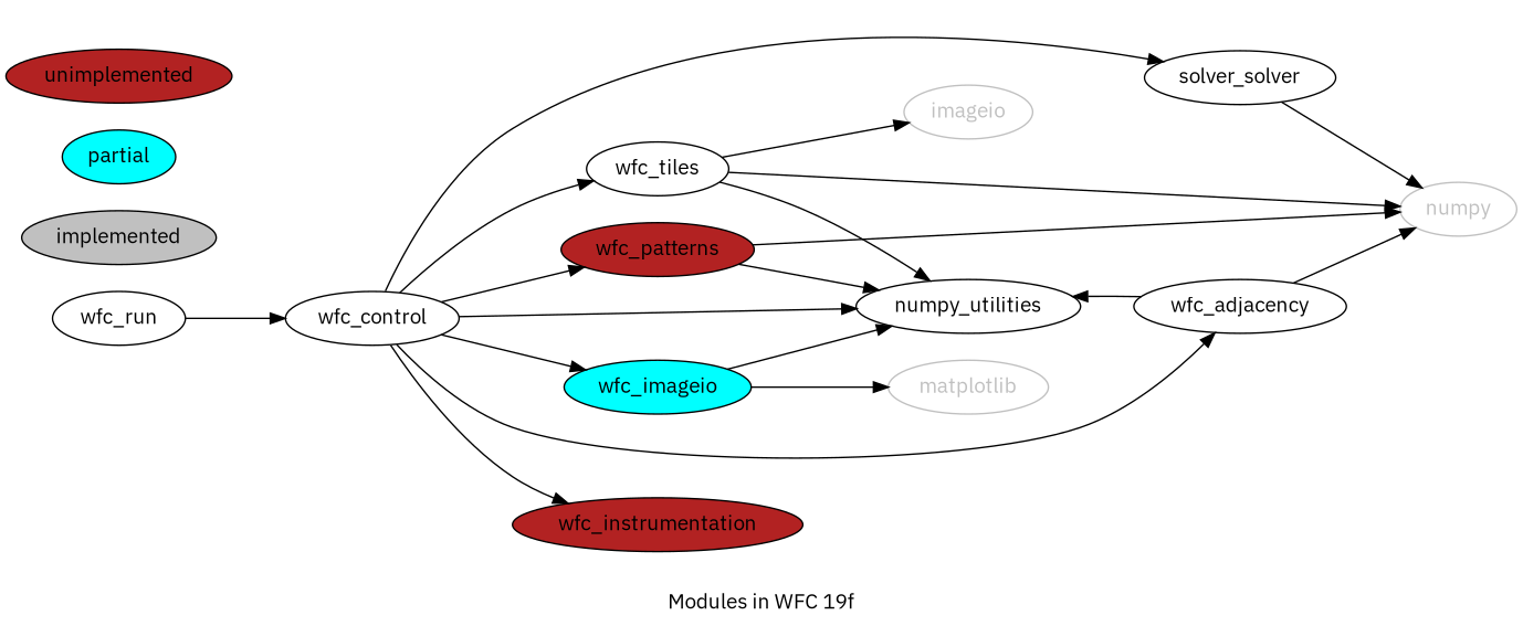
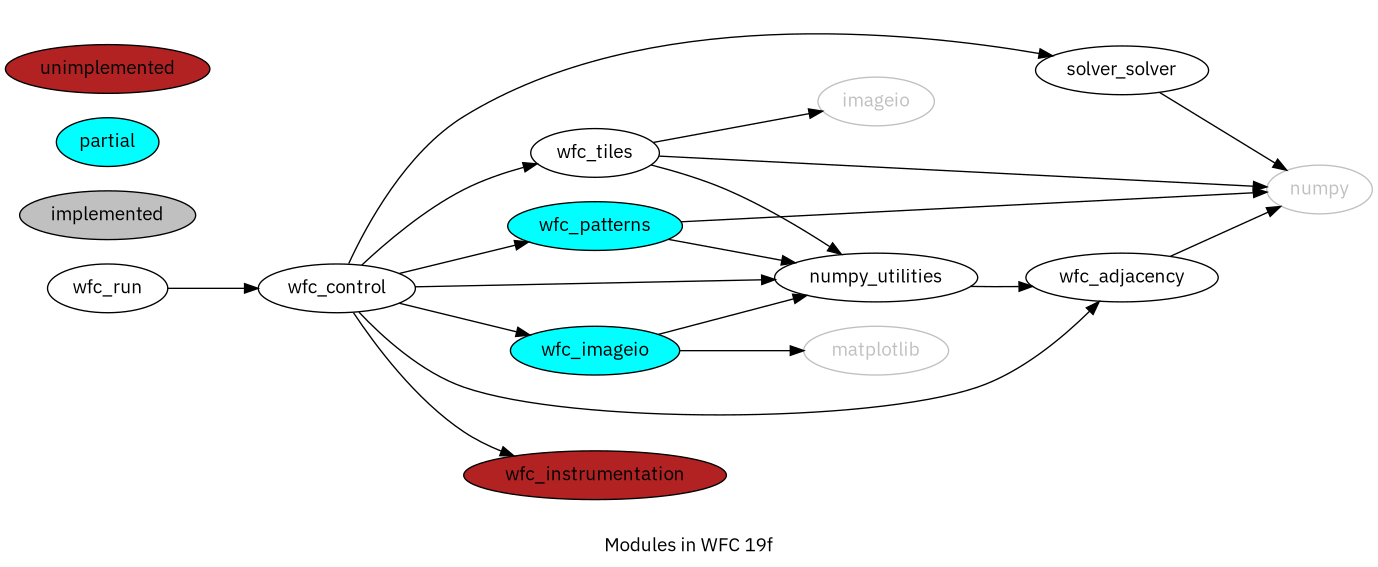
  digraph {
    fontname="IBM Plex Sans"
    label="Modules in WFC 19f"
    rankdir=LR
    node [fontname="IBM Plex Sans"]
    edge [fontname="IBM Plex Sans"]
    wfc_run
    wfc_control
    n3 [label=numpy_utilities]
    n4 [label=solver_solver]
    wfc_tiles
-   wfc_patterns [fillcolor=firebrick style=filled]
+   wfc_patterns [fillcolor=cyan style=filled]
    wfc_adjacency
    n8 [fillcolor=cyan label=wfc_imageio style=filled]
    wfc_instrumentation [fillcolor=firebrick style=filled]
    numpy [color=gray fontcolor=gray]
    imageio [color=gray fontcolor=gray]
    matplotlib [color=gray fontcolor=gray]
    implemented [fillcolor=gray style=filled]
    partial [fillcolor=cyan style=filled]
    unimplemented [fillcolor=firebrick style=filled]
    wfc_run -> wfc_control
    wfc_control -> n3
    wfc_control -> n4
    wfc_control -> wfc_tiles
    wfc_control -> wfc_patterns
    wfc_control -> wfc_adjacency
    wfc_control -> n8
    wfc_control -> wfc_instrumentation
    n4 -> numpy
    wfc_tiles -> n3
    wfc_tiles -> numpy
    wfc_tiles -> imageio
    wfc_patterns -> n3
    wfc_patterns -> numpy
-   wfc_adjacency -> n3
+   n3 -> wfc_adjacency
    wfc_adjacency -> numpy
    n8 -> n3
    n8 -> matplotlib
  }
